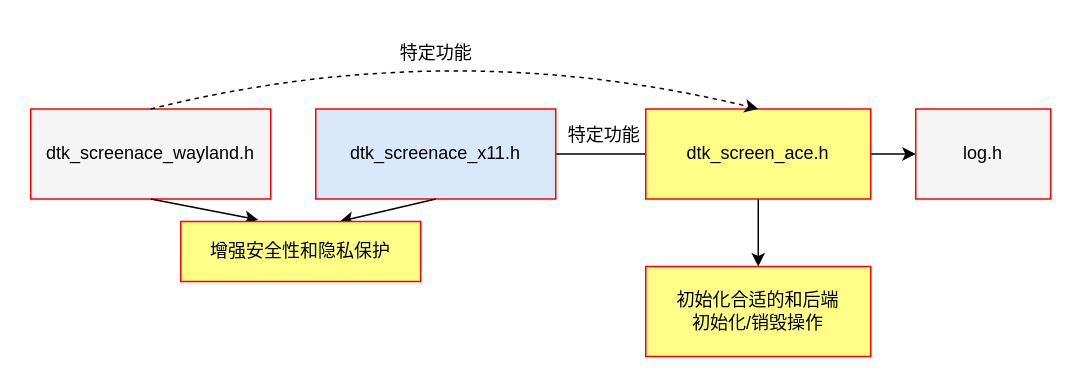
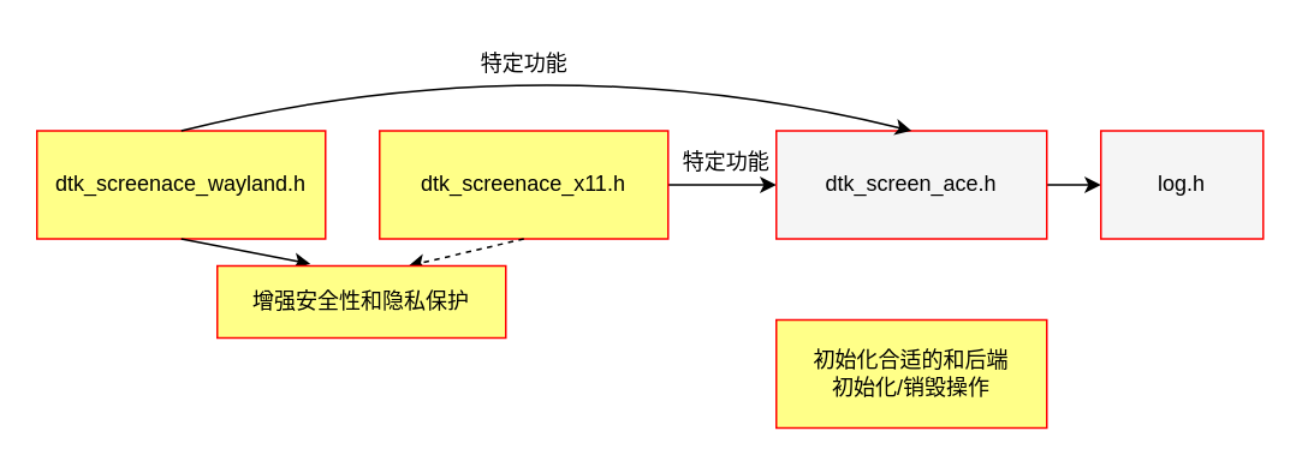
  <mxCell id="0" />
  <mxCell id="1" parent="0" />
- <mxCell id="2" value="dtk_screenace_wayland.h" style="rounded=0;whiteSpace=wrap;html=1;fillColor=#f5f5f5;strokeColor=#ff0000;" vertex="1" parent="1"><mxGeometry x="20" y="72" width="160" height="60" as="geometry" /></mxCell>
- <mxCell id="3" style="edgeStyle=orthogonalEdgeStyle;rounded=0;orthogonalLoop=1;jettySize=auto;html=1;exitX=1;exitY=0.5;exitDx=0;exitDy=0;entryX=0;entryY=0.5;entryDx=0;entryDy=0;endArrow=none;" edge="1" parent="1" source="4" target="10"><mxGeometry relative="1" as="geometry" /></mxCell>
- <mxCell id="4" value="dtk_screenace_x11.h" style="rounded=0;whiteSpace=wrap;html=1;fillColor=#dae8fc;strokeColor=#ff0000;" vertex="1" parent="1"><mxGeometry x="210" y="72" width="160" height="60" as="geometry" /></mxCell>
- <mxCell id="5" value="" style="endArrow=classic;html=1;rounded=0;exitX=0.5;exitY=1;exitDx=0;exitDy=0;entryX=0.663;entryY=0;entryDx=0;entryDy=0;entryPerimeter=0;" edge="1" parent="1" source="4" target="7"><mxGeometry width="50" height="50" relative="1" as="geometry"><mxPoint x="250" y="212" as="sourcePoint" /><mxPoint x="230" y="172" as="targetPoint" /></mxGeometry></mxCell>
+ <mxCell id="2" value="dtk_screenace_wayland.h" style="rounded=0;whiteSpace=wrap;html=1;fillColor=#ffff88;strokeColor=#ff0000;" vertex="1" parent="1"><mxGeometry x="20" y="72" width="160" height="60" as="geometry" /></mxCell>
+ <mxCell id="3" style="edgeStyle=orthogonalEdgeStyle;rounded=0;orthogonalLoop=1;jettySize=auto;html=1;exitX=1;exitY=0.5;exitDx=0;exitDy=0;entryX=0;entryY=0.5;entryDx=0;entryDy=0;" edge="1" parent="1" source="4" target="10"><mxGeometry relative="1" as="geometry" /></mxCell>
+ <mxCell id="4" value="dtk_screenace_x11.h" style="rounded=0;whiteSpace=wrap;html=1;fillColor=#ffff88;strokeColor=#ff0000;" vertex="1" parent="1"><mxGeometry x="210" y="72" width="160" height="60" as="geometry" /></mxCell>
+ <mxCell id="5" value="" style="endArrow=classic;html=1;rounded=0;exitX=0.5;exitY=1;exitDx=0;exitDy=0;entryX=0.663;entryY=0;entryDx=0;entryDy=0;entryPerimeter=0;dashed=1;" edge="1" parent="1" source="4" target="7"><mxGeometry width="50" height="50" relative="1" as="geometry"><mxPoint x="250" y="212" as="sourcePoint" /><mxPoint x="230" y="172" as="targetPoint" /></mxGeometry></mxCell>
  <mxCell id="6" value="" style="endArrow=classic;html=1;rounded=0;exitX=0.5;exitY=1;exitDx=0;exitDy=0;entryX=0.323;entryY=-0.027;entryDx=0;entryDy=0;entryPerimeter=0;" edge="1" parent="1" target="7"><mxGeometry width="50" height="50" relative="1" as="geometry"><mxPoint x="100" y="132" as="sourcePoint" /><mxPoint x="160" y="172" as="targetPoint" /></mxGeometry></mxCell>
  <mxCell id="7" value="增强安全性和隐私保护" style="rounded=0;whiteSpace=wrap;html=1;fillColor=#ffff88;strokeColor=#ff0000;" vertex="1" parent="1"><mxGeometry x="120" y="147" width="160" height="40" as="geometry" /></mxCell>
  <mxCell id="8" style="edgeStyle=orthogonalEdgeStyle;rounded=0;orthogonalLoop=1;jettySize=auto;html=1;exitX=1;exitY=0.5;exitDx=0;exitDy=0;" edge="1" parent="1" source="10"><mxGeometry relative="1" as="geometry"><mxPoint x="610" y="102" as="targetPoint" /></mxGeometry></mxCell>
- <mxCell id="9" style="edgeStyle=orthogonalEdgeStyle;rounded=0;orthogonalLoop=1;jettySize=auto;html=1;exitX=0.5;exitY=1;exitDx=0;exitDy=0;entryX=0.5;entryY=0;entryDx=0;entryDy=0;" edge="1" parent="1" source="10" target="15"><mxGeometry relative="1" as="geometry" /></mxCell>
- <mxCell id="10" value="dtk_screen_ace.h" style="rounded=0;whiteSpace=wrap;html=1;fillColor=#ffff88;strokeColor=#ff0000;" vertex="1" parent="1"><mxGeometry x="430" y="72" width="150" height="60" as="geometry" /></mxCell>
- <mxCell id="11" value="" style="curved=1;endArrow=classic;html=1;rounded=0;exitX=0.5;exitY=0;exitDx=0;exitDy=0;entryX=0.5;entryY=0;entryDx=0;entryDy=0;dashed=1;" edge="1" parent="1" source="2" target="10"><mxGeometry width="50" height="50" relative="1" as="geometry"><mxPoint x="310" y="292" as="sourcePoint" /><mxPoint x="470" y="32" as="targetPoint" /><Array as="points"><mxPoint x="300" y="22" /></Array></mxGeometry></mxCell>
+ <mxCell id="10" value="dtk_screen_ace.h" style="rounded=0;whiteSpace=wrap;html=1;fillColor=#f5f5f5;strokeColor=#ff0000;" vertex="1" parent="1"><mxGeometry x="430" y="72" width="150" height="60" as="geometry" /></mxCell>
+ <mxCell id="11" value="" style="curved=1;endArrow=classic;html=1;rounded=0;exitX=0.5;exitY=0;exitDx=0;exitDy=0;entryX=0.5;entryY=0;entryDx=0;entryDy=0;" edge="1" parent="1" source="2" target="10"><mxGeometry width="50" height="50" relative="1" as="geometry"><mxPoint x="310" y="292" as="sourcePoint" /><mxPoint x="470" y="32" as="targetPoint" /><Array as="points"><mxPoint x="300" y="22" /></Array></mxGeometry></mxCell>
  <mxCell id="12" value="特定功能" style="text;html=1;align=center;verticalAlign=middle;resizable=0;points=[];autosize=1;strokeColor=none;fillColor=none;" vertex="1" parent="1"><mxGeometry x="255" y="20" width="70" height="30" as="geometry" /></mxCell>
  <mxCell id="13" value="特定功能" style="text;html=1;align=center;verticalAlign=middle;resizable=0;points=[];autosize=1;strokeColor=none;fillColor=none;" vertex="1" parent="1"><mxGeometry x="367" y="75" width="70" height="30" as="geometry" /></mxCell>
  <mxCell id="14" value="log.h" style="rounded=0;whiteSpace=wrap;html=1;fillColor=#f5f5f5;strokeColor=#ff0000;" vertex="1" parent="1"><mxGeometry x="610" y="72" width="90" height="60" as="geometry" /></mxCell>
  <mxCell id="15" value="初始化合适的和后端&lt;br&gt;初始化/销毁操作" style="rounded=0;whiteSpace=wrap;html=1;fillColor=#ffff88;strokeColor=#ff0000;" vertex="1" parent="1"><mxGeometry x="430" y="177" width="150" height="60" as="geometry" /></mxCell>
